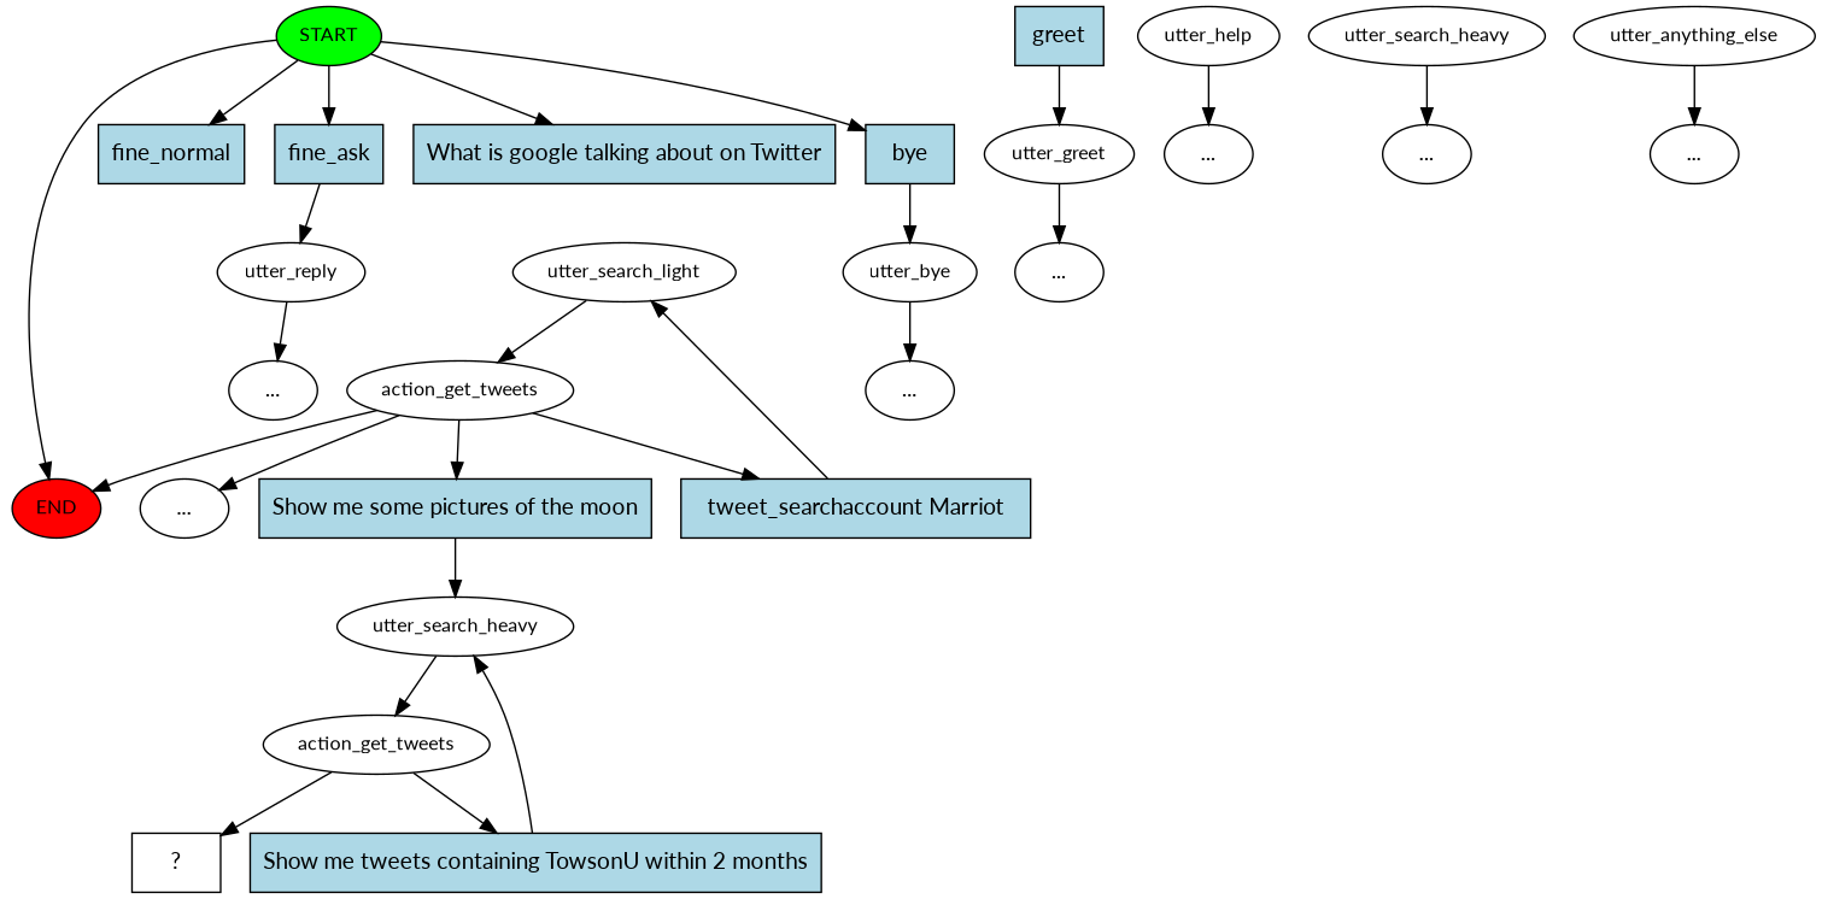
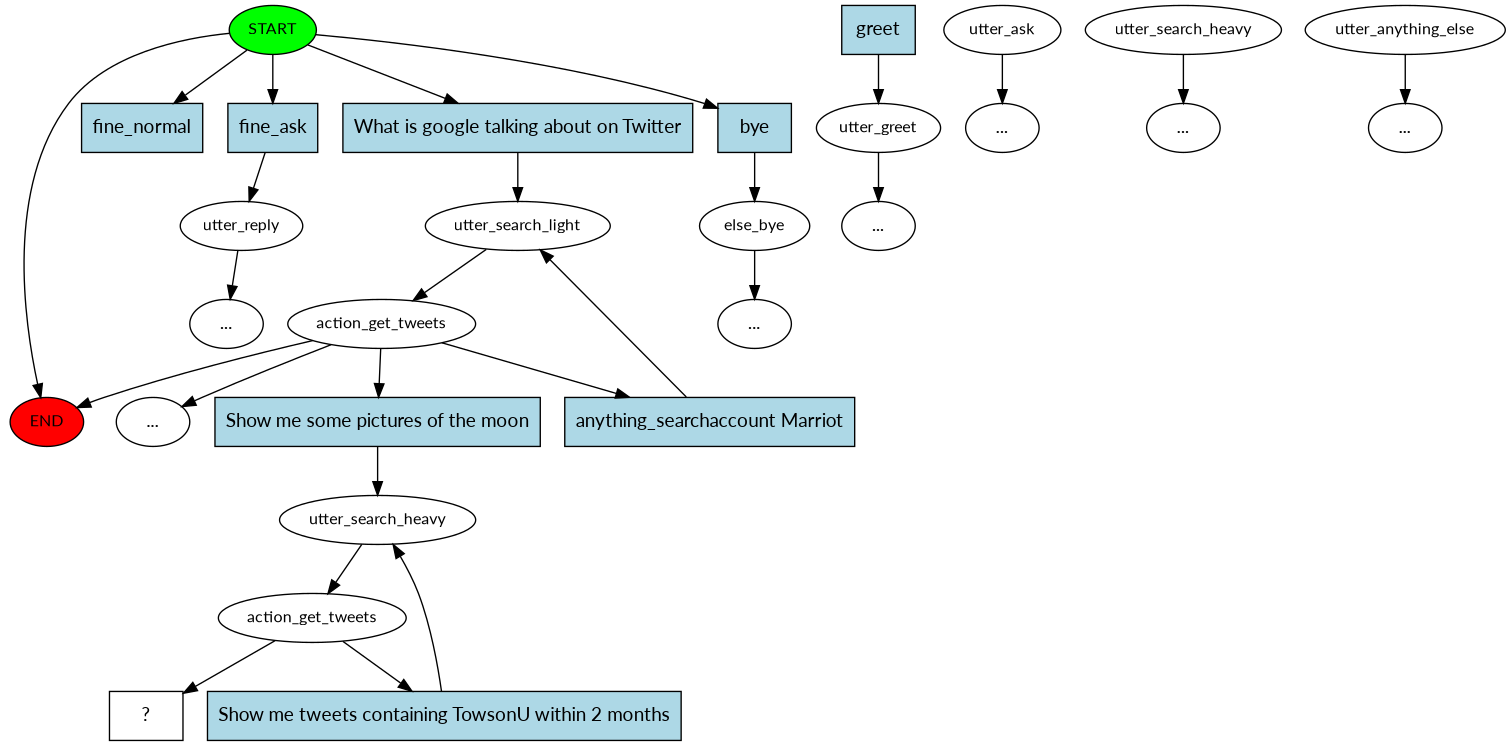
  digraph {
    fontname=Lato
    node [fontname=Lato]
    edge [fontname=Lato]
    n1 [fillcolor=green fontsize=12 label=START style=filled]
    n2 [fillcolor=red fontsize=12 label=END style=filled]
    n3 [fillcolor=lightblue label=fine_normal shape=rect style=filled]
    n4 [fillcolor=lightblue label=fine_ask shape=rect style=filled]
    n5 [fillcolor=lightblue label="What is google talking about on Twitter" shape=rect style=filled]
    n6 [fillcolor=lightblue label=bye shape=rect style=filled]
    n7 [fillcolor=lightblue label=greet shape=rect style=filled]
    n8 [fontsize=12 label=utter_greet]
    n9 [fontsize=12 label=utter_reply]
    n10 [fontsize=12 label=utter_search_light]
-   n11 [fontsize=12 label=utter_bye]
+   n11 [fontsize=12 label=else_bye]
    n12 [label="..."]
-   n13 [fontsize=12 label=utter_help]
+   n13 [fontsize=12 label=utter_ask]
    n14 [label="..."]
    n15 [label="..."]
    n16 [fontsize=12 label=utter_search_heavy]
    n17 [label="..."]
    n18 [fontsize=12 label=action_get_tweets]
    n19 [label="..."]
-   n20 [fillcolor=lightblue label="tweet_searchaccount Marriot" shape=rect style=filled]
+   n20 [fillcolor=lightblue label="anything_searchaccount Marriot" shape=rect style=filled]
    n21 [fillcolor=lightblue label="Show me some pictures of the moon" shape=rect style=filled]
    n22 [fontsize=12 label=utter_search_heavy]
    n23 [fontsize=12 label=utter_anything_else]
    n24 [label="..."]
    n25 [label="..."]
    n26 [fontsize=12 label=action_get_tweets]
    n27 [label="  ?  " shape=rect]
    n28 [fillcolor=lightblue label="Show me tweets containing TowsonU within 2 months" shape=rect style=filled]
    n1 -> n2
    n1 -> n3
    n1 -> n4
    n1 -> n5
    n1 -> n6
    n4 -> n9
+   n5 -> n10
    n6 -> n11
    n7 -> n8
    n8 -> n12
    n9 -> n15
    n10 -> n18
    n11 -> n25
    n13 -> n14
    n16 -> n17
    n18 -> n2
    n18 -> n19
    n18 -> n20
    n18 -> n21
    n20 -> n10
    n21 -> n22
    n22 -> n26
    n23 -> n24
    n26 -> n27
    n26 -> n28
    n28 -> n22
  }
